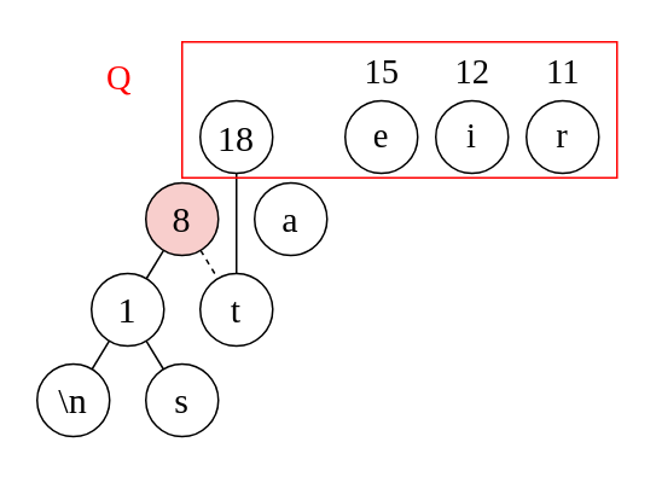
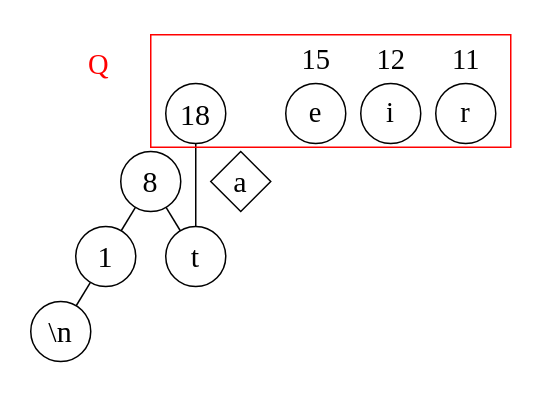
  <mxCell id="0" />
  <mxCell id="1" parent="0" />
  <mxCell id="2" value="\n" style="ellipse;whiteSpace=wrap;html=1;fontSize=20;fontFamily=Times New Roman;" parent="1" vertex="1"><mxGeometry x="20" y="200.32" width="40" height="40" as="geometry" /></mxCell>
  <mxCell id="3" style="edgeStyle=none;html=1;fontSize=20;endArrow=none;endFill=0;fontFamily=Times New Roman;" parent="1" source="4" target="2" edge="1"><mxGeometry relative="1" as="geometry"><mxPoint x="40" y="190.32" as="sourcePoint" /><mxPoint x="50" y="210.32" as="targetPoint" /></mxGeometry></mxCell>
  <mxCell id="4" value="1" style="ellipse;whiteSpace=wrap;html=1;fontSize=20;fontFamily=Times New Roman;" parent="1" vertex="1"><mxGeometry x="50" y="150.32" width="40" height="40" as="geometry" /></mxCell>
- <mxCell id="5" value="s" style="ellipse;whiteSpace=wrap;html=1;fontSize=20;fontFamily=Times New Roman;" parent="1" vertex="1"><mxGeometry x="80" y="200.32" width="40" height="40" as="geometry" /></mxCell>
- <mxCell id="6" style="edgeStyle=none;html=1;fontSize=20;endArrow=none;endFill=0;fontFamily=Times New Roman;" parent="1" source="4" target="5" edge="1"><mxGeometry relative="1" as="geometry" /></mxCell>
  <mxCell id="7" value="t" style="ellipse;whiteSpace=wrap;html=1;fontSize=20;fontFamily=Times New Roman;" parent="1" vertex="1"><mxGeometry x="110" y="150.32" width="40" height="40" as="geometry" /></mxCell>
- <mxCell id="8" value="a" style="ellipse;whiteSpace=wrap;html=1;fontSize=20;fontFamily=Times New Roman;" parent="1" vertex="1"><mxGeometry x="140" y="100.32" width="40" height="40" as="geometry" /></mxCell>
+ <mxCell id="8" value="a" style="rhombus;whiteSpace=wrap;html=1;fontSize=20;fontFamily=Times New Roman;" parent="1" vertex="1"><mxGeometry x="140" y="100.32" width="40" height="40" as="geometry" /></mxCell>
  <mxCell id="9" style="edgeStyle=none;html=1;fontSize=20;endArrow=none;endFill=0;fontFamily=Times New Roman;" parent="1" source="11" target="4" edge="1"><mxGeometry relative="1" as="geometry" /></mxCell>
- <mxCell id="10" style="edgeStyle=none;html=1;fontSize=20;endArrow=none;endFill=0;fontFamily=Times New Roman;dashed=1;" parent="1" source="11" target="7" edge="1"><mxGeometry relative="1" as="geometry" /></mxCell>
- <mxCell id="11" value="8" style="ellipse;whiteSpace=wrap;html=1;fontSize=20;fontFamily=Times New Roman;fillColor=#f8cecc;" parent="1" vertex="1"><mxGeometry x="80" y="100.32" width="40" height="40" as="geometry" /></mxCell>
+ <mxCell id="10" style="edgeStyle=none;html=1;fontSize=20;endArrow=none;endFill=0;fontFamily=Times New Roman;" parent="1" source="11" target="7" edge="1"><mxGeometry relative="1" as="geometry" /></mxCell>
+ <mxCell id="11" value="8" style="ellipse;whiteSpace=wrap;html=1;fontSize=20;fontFamily=Times New Roman;" parent="1" vertex="1"><mxGeometry x="80" y="100.32" width="40" height="40" as="geometry" /></mxCell>
  <mxCell id="12" style="edgeStyle=none;html=1;fontSize=20;endArrow=none;endFill=0;fontFamily=Times New Roman;" parent="1" source="13" target="7" edge="1"><mxGeometry relative="1" as="geometry"><mxPoint x="106.422" y="89.997" as="sourcePoint" /></mxGeometry></mxCell>
  <mxCell id="13" value="18" style="ellipse;whiteSpace=wrap;html=1;fontSize=20;fontFamily=Times New Roman;" parent="1" vertex="1"><mxGeometry x="110" y="55" width="40" height="40" as="geometry" /></mxCell>
  <mxCell id="14" value="i" style="ellipse;whiteSpace=wrap;html=1;fontSize=19;fontFamily=Times New Roman;" parent="1" vertex="1"><mxGeometry x="240" y="55" width="40" height="40" as="geometry" /></mxCell>
  <mxCell id="15" value="e" style="ellipse;whiteSpace=wrap;html=1;fontSize=19;fontFamily=Times New Roman;" parent="1" vertex="1"><mxGeometry x="190" y="55" width="40" height="40" as="geometry" /></mxCell>
  <mxCell id="16" value="r" style="ellipse;whiteSpace=wrap;html=1;fontSize=19;fontFamily=Times New Roman;" parent="1" vertex="1"><mxGeometry x="290" y="55" width="40" height="40" as="geometry" /></mxCell>
  <mxCell id="17" value="15" style="text;html=1;align=center;verticalAlign=middle;resizable=0;points=[];autosize=1;strokeColor=none;fillColor=none;fontFamily=Times New Roman;fontSize=19;" parent="1" vertex="1"><mxGeometry x="190" y="20" width="40" height="40" as="geometry" /></mxCell>
  <mxCell id="18" value="12" style="text;html=1;align=center;verticalAlign=middle;resizable=0;points=[];autosize=1;strokeColor=none;fillColor=none;fontFamily=Times New Roman;fontSize=19;" parent="1" vertex="1"><mxGeometry x="240" y="20" width="40" height="40" as="geometry" /></mxCell>
  <mxCell id="19" value="11" style="text;html=1;align=center;verticalAlign=middle;resizable=0;points=[];autosize=1;strokeColor=none;fillColor=none;fontFamily=Times New Roman;fontSize=19;" parent="1" vertex="1"><mxGeometry x="290" y="20" width="40" height="40" as="geometry" /></mxCell>
  <mxCell id="20" value="" style="rounded=0;whiteSpace=wrap;html=1;fillColor=none;fontColor=#F00;strokeColor=#FF0000;" vertex="1" parent="1"><mxGeometry x="100" y="22.5" width="240" height="75" as="geometry" /></mxCell>
  <mxCell id="21" value="Q" style="text;html=1;align=center;verticalAlign=middle;resizable=0;points=[];autosize=1;strokeColor=none;fillColor=none;fontSize=19;fontFamily=Times New Roman;fontColor=#F00;" vertex="1" parent="1"><mxGeometry x="45" y="22.5" width="40" height="40" as="geometry" /></mxCell>
